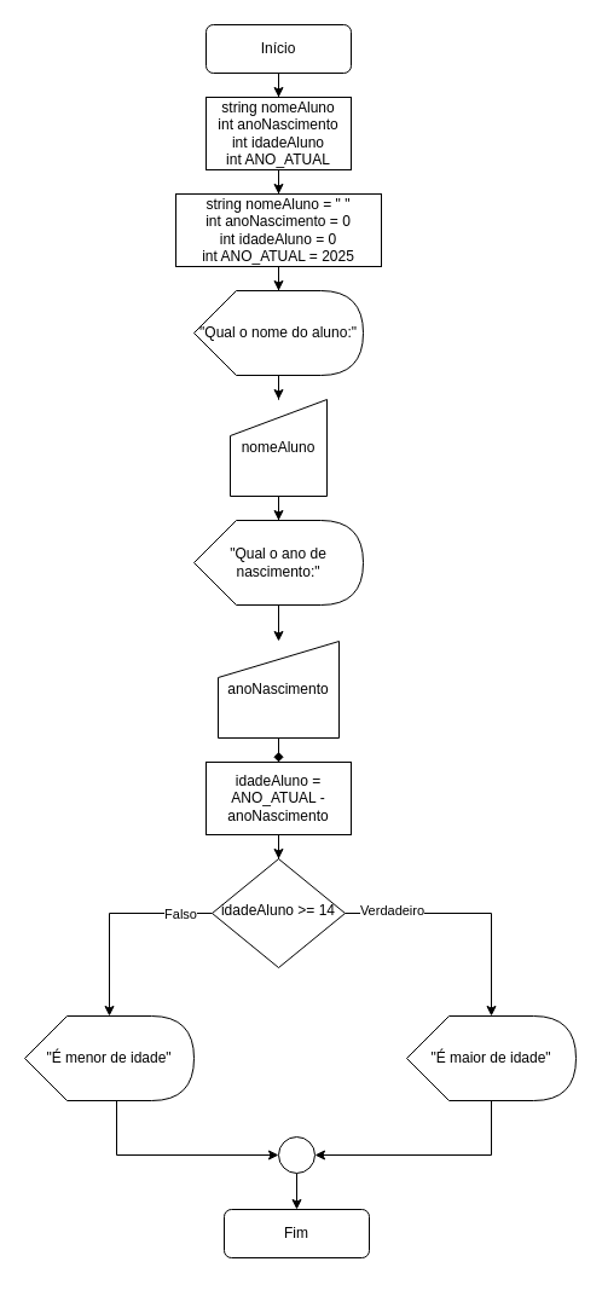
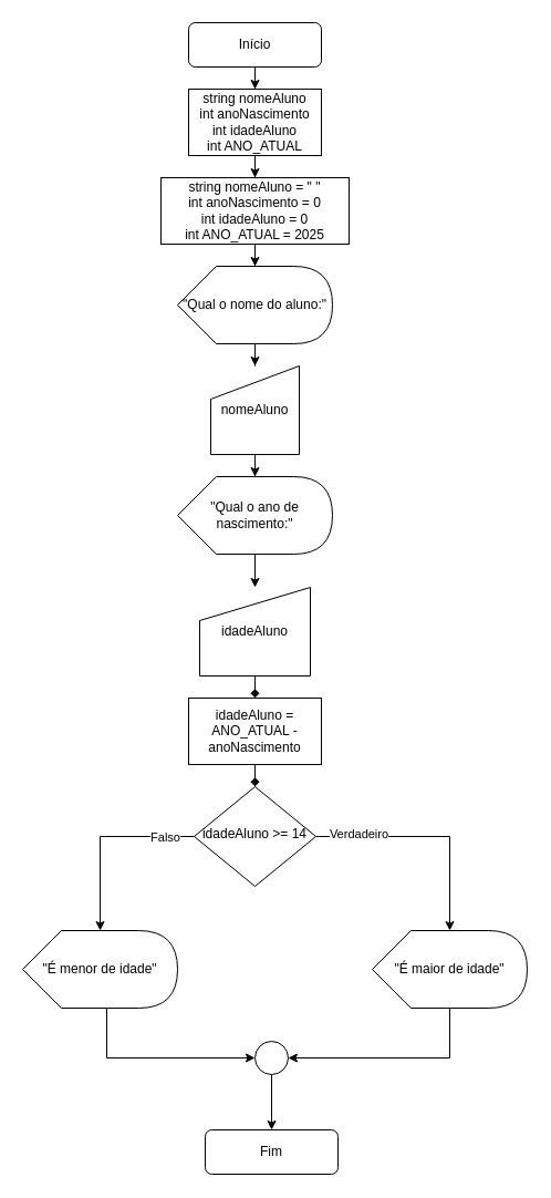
  <mxCell id="0" />
  <mxCell id="1" parent="0" />
  <mxCell id="2" value="" style="edgeStyle=orthogonalEdgeStyle;rounded=0;orthogonalLoop=1;jettySize=auto;html=1;" edge="1" parent="1" source="3" target="11"><mxGeometry relative="1" as="geometry" /></mxCell>
  <mxCell id="3" value="Início" style="rounded=1;whiteSpace=wrap;html=1;fontSize=12;glass=0;strokeWidth=1;shadow=0;" parent="1" vertex="1"><mxGeometry x="170" y="20" width="120" height="40" as="geometry" /></mxCell>
  <mxCell id="4" style="edgeStyle=orthogonalEdgeStyle;rounded=0;orthogonalLoop=1;jettySize=auto;html=1;" edge="1" parent="1" source="6" target="25"><mxGeometry relative="1" as="geometry" /></mxCell>
  <mxCell id="5" value="Falso" style="edgeLabel;html=1;align=center;verticalAlign=middle;resizable=0;points=[];" vertex="1" connectable="0" parent="4"><mxGeometry x="-0.687" relative="1" as="geometry"><mxPoint as="offset" /></mxGeometry></mxCell>
  <mxCell id="6" value="idadeAluno&amp;nbsp;&lt;span style=&quot;background-color: transparent; color: light-dark(rgb(0, 0, 0), rgb(255, 255, 255));&quot;&gt;&amp;gt;= 14&lt;/span&gt;" style="rhombus;whiteSpace=wrap;html=1;shadow=0;fontFamily=Helvetica;fontSize=12;align=center;strokeWidth=1;spacing=6;spacingTop=-4;" parent="1" vertex="1"><mxGeometry x="175" y="710" width="110" height="90" as="geometry" /></mxCell>
- <mxCell id="7" value="Fim" style="rounded=1;whiteSpace=wrap;html=1;fontSize=12;glass=0;strokeWidth=1;shadow=0;" parent="1" vertex="1"><mxGeometry x="185" y="1000" width="120" height="40" as="geometry" /></mxCell>
+ <mxCell id="7" value="Fim" style="rounded=1;whiteSpace=wrap;html=1;fontSize=12;glass=0;strokeWidth=1;shadow=0;" parent="1" vertex="1"><mxGeometry x="185" y="1020" width="120" height="40" as="geometry" /></mxCell>
  <mxCell id="8" style="edgeStyle=orthogonalEdgeStyle;rounded=0;orthogonalLoop=1;jettySize=auto;html=1;entryX=0.5;entryY=0;entryDx=0;entryDy=0;" edge="1" parent="1" source="9" target="7"><mxGeometry relative="1" as="geometry" /></mxCell>
  <mxCell id="9" value="" style="ellipse;whiteSpace=wrap;html=1;aspect=fixed;" vertex="1" parent="1"><mxGeometry x="230" y="940" width="30" height="30" as="geometry" /></mxCell>
  <mxCell id="10" value="" style="edgeStyle=orthogonalEdgeStyle;rounded=0;orthogonalLoop=1;jettySize=auto;html=1;" edge="1" parent="1" source="11" target="16"><mxGeometry relative="1" as="geometry" /></mxCell>
  <mxCell id="11" value="string nomeAluno&lt;div&gt;int anoNascimento&lt;/div&gt;&lt;div&gt;int idadeAluno&lt;/div&gt;&lt;div&gt;int ANO_ATUAL&lt;/div&gt;" style="rounded=0;whiteSpace=wrap;html=1;" vertex="1" parent="1"><mxGeometry x="170" y="80" width="120" height="60" as="geometry" /></mxCell>
  <mxCell id="12" value="nomeAluno" style="shape=manualInput;whiteSpace=wrap;html=1;" vertex="1" parent="1"><mxGeometry x="190" y="330" width="80" height="80" as="geometry" /></mxCell>
  <mxCell id="13" style="edgeStyle=orthogonalEdgeStyle;rounded=0;orthogonalLoop=1;jettySize=auto;html=1;" edge="1" parent="1" source="14" target="12"><mxGeometry relative="1" as="geometry" /></mxCell>
  <mxCell id="14" value="&quot;Qual o nome do aluno:&quot;" style="shape=display;whiteSpace=wrap;html=1;" vertex="1" parent="1"><mxGeometry x="160" y="240" width="140" height="70" as="geometry" /></mxCell>
  <mxCell id="15" style="edgeStyle=orthogonalEdgeStyle;rounded=0;orthogonalLoop=1;jettySize=auto;html=1;" edge="1" parent="1" source="16" target="14"><mxGeometry relative="1" as="geometry" /></mxCell>
  <mxCell id="16" value="string nomeAluno = &quot; &quot;&lt;div&gt;int anoNascimento = 0&lt;/div&gt;&lt;div&gt;int idadeAluno = 0&lt;/div&gt;&lt;div&gt;int ANO_ATUAL = 2025&lt;/div&gt;" style="rounded=0;whiteSpace=wrap;html=1;" vertex="1" parent="1"><mxGeometry x="145" y="160" width="170" height="60" as="geometry" /></mxCell>
  <mxCell id="17" style="edgeStyle=orthogonalEdgeStyle;rounded=0;orthogonalLoop=1;jettySize=auto;html=1;" edge="1" parent="1" source="18" target="21"><mxGeometry relative="1" as="geometry" /></mxCell>
  <mxCell id="18" value="&quot;Qual o ano de nascimento:&quot;" style="shape=display;whiteSpace=wrap;html=1;" vertex="1" parent="1"><mxGeometry x="160" y="430" width="140" height="70" as="geometry" /></mxCell>
  <mxCell id="19" style="edgeStyle=orthogonalEdgeStyle;rounded=0;orthogonalLoop=1;jettySize=auto;html=1;entryX=0;entryY=0;entryDx=70;entryDy=0;entryPerimeter=0;" edge="1" parent="1" source="12" target="18"><mxGeometry relative="1" as="geometry" /></mxCell>
  <mxCell id="20" style="edgeStyle=orthogonalEdgeStyle;rounded=0;orthogonalLoop=1;jettySize=auto;html=1;entryX=0.5;entryY=0;entryDx=0;entryDy=0;endArrow=diamond;" edge="1" parent="1" source="21" target="23"><mxGeometry relative="1" as="geometry" /></mxCell>
- <mxCell id="21" value="anoNascimento" style="shape=manualInput;whiteSpace=wrap;html=1;" vertex="1" parent="1"><mxGeometry x="180" y="530" width="100" height="80" as="geometry" /></mxCell>
- <mxCell id="22" style="edgeStyle=orthogonalEdgeStyle;rounded=0;orthogonalLoop=1;jettySize=auto;html=1;" edge="1" parent="1" source="23" target="6"><mxGeometry relative="1" as="geometry" /></mxCell>
+ <mxCell id="21" value="idadeAluno" style="shape=manualInput;whiteSpace=wrap;html=1;" vertex="1" parent="1"><mxGeometry x="180" y="530" width="100" height="80" as="geometry" /></mxCell>
+ <mxCell id="22" style="edgeStyle=orthogonalEdgeStyle;rounded=0;orthogonalLoop=1;jettySize=auto;html=1;endArrow=diamond;" edge="1" parent="1" source="23" target="6"><mxGeometry relative="1" as="geometry" /></mxCell>
  <mxCell id="23" value="idadeAluno = ANO_ATUAL - anoNascimento" style="rounded=0;whiteSpace=wrap;html=1;" vertex="1" parent="1"><mxGeometry x="170" y="630" width="120" height="60" as="geometry" /></mxCell>
  <mxCell id="24" style="edgeStyle=orthogonalEdgeStyle;rounded=0;orthogonalLoop=1;jettySize=auto;html=1;entryX=0;entryY=0.5;entryDx=0;entryDy=0;" edge="1" parent="1" source="25" target="9"><mxGeometry relative="1" as="geometry"><Array as="points"><mxPoint x="96" y="955" /></Array></mxGeometry></mxCell>
  <mxCell id="25" value="&quot;É menor de idade&quot;" style="shape=display;whiteSpace=wrap;html=1;" vertex="1" parent="1"><mxGeometry x="20" y="840" width="140" height="70" as="geometry" /></mxCell>
  <mxCell id="26" style="edgeStyle=orthogonalEdgeStyle;rounded=0;orthogonalLoop=1;jettySize=auto;html=1;entryX=1;entryY=0.5;entryDx=0;entryDy=0;" edge="1" parent="1" source="27" target="9"><mxGeometry relative="1" as="geometry"><Array as="points"><mxPoint x="406" y="955" /></Array></mxGeometry></mxCell>
  <mxCell id="27" value="&quot;É maior de idade&quot;" style="shape=display;whiteSpace=wrap;html=1;" vertex="1" parent="1"><mxGeometry x="336" y="840" width="140" height="70" as="geometry" /></mxCell>
  <mxCell id="28" style="edgeStyle=orthogonalEdgeStyle;rounded=0;orthogonalLoop=1;jettySize=auto;html=1;entryX=0;entryY=0;entryDx=70;entryDy=0;entryPerimeter=0;" edge="1" parent="1" source="6" target="27"><mxGeometry relative="1" as="geometry" /></mxCell>
  <mxCell id="29" value="Verdadeiro" style="edgeLabel;html=1;align=center;verticalAlign=middle;resizable=0;points=[];" vertex="1" connectable="0" parent="28"><mxGeometry x="-0.633" y="3" relative="1" as="geometry"><mxPoint as="offset" /></mxGeometry></mxCell>
